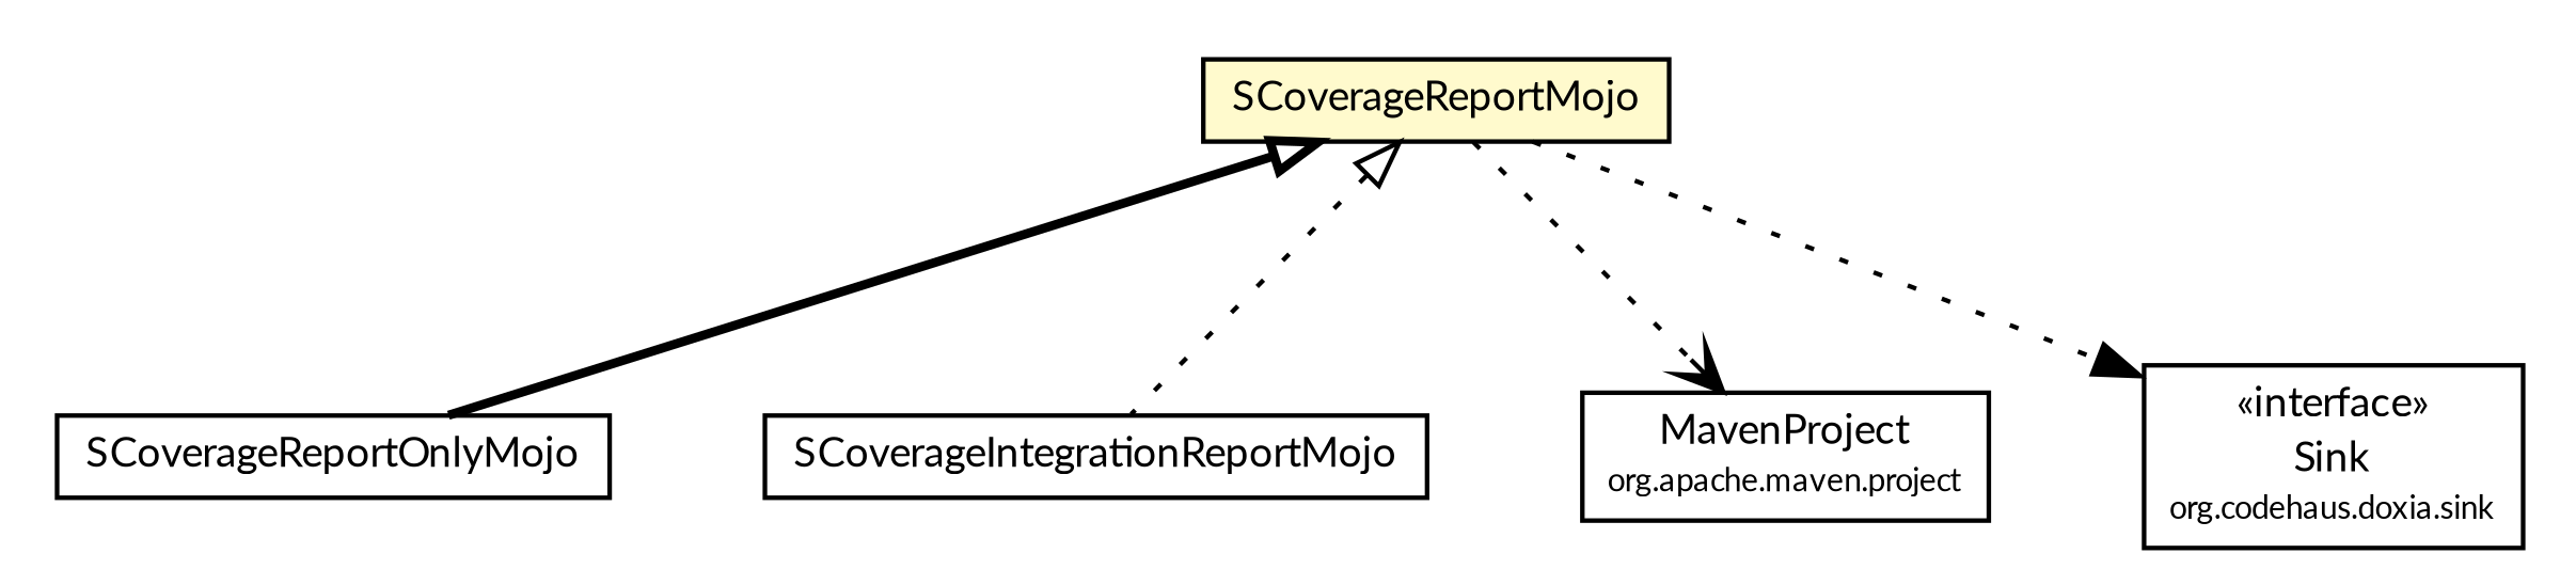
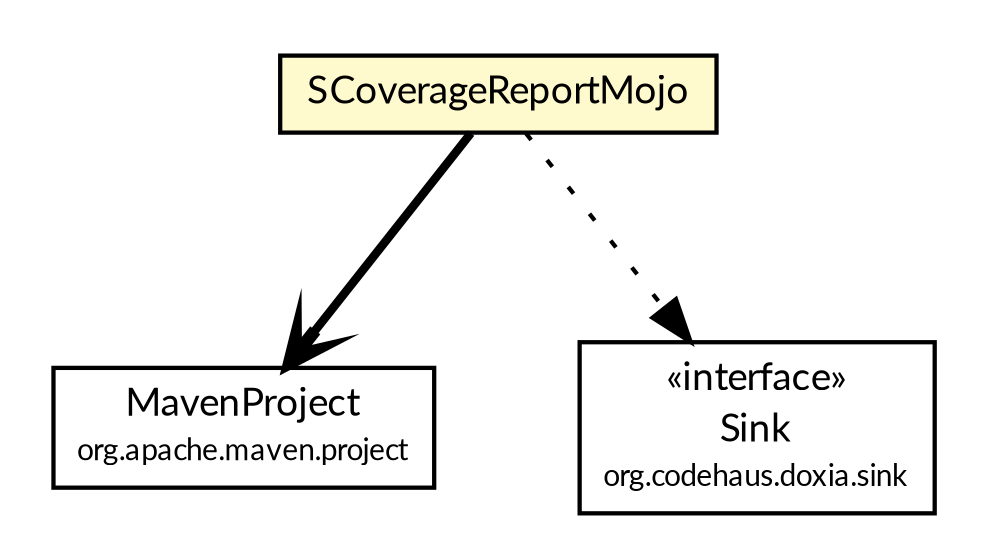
  digraph {
    fontname=Lato
    nodesep=0.25
    ranksep=0.5
    node [fontcolor=black fontname=Lato fontsize=9.0 shape=plaintext]
    edge [fontname=Lato fontsize=10 headport=p labelfontname=arial labelfontsize=10 style=bold tailport=p]
-   n1 [label=<<table title="org.scoverage.plugin.SCoverageReportOnlyMojo" border="0" cellborder="1" cellspacing="0" cellpadding="2" port="p" href="./SCoverageReportOnlyMojo.html"> 		<tr><td><table border="0" cellspacing="0" cellpadding="1"> <tr><td align="center" balign="center"> SCoverageReportOnlyMojo </td></tr> 		</table></td></tr> 		</table>>]
    n2 [label=<<table title="org.scoverage.plugin.SCoverageReportMojo" border="0" cellborder="1" cellspacing="0" cellpadding="2" port="p" bgcolor="lemonChiffon" href="./SCoverageReportMojo.html"> 		<tr><td><table border="0" cellspacing="0" cellpadding="1"> <tr><td align="center" balign="center"> SCoverageReportMojo </td></tr> 		</table></td></tr> 		</table>>]
-   n3 [label=<<table title="org.scoverage.plugin.SCoverageIntegrationReportMojo" border="0" cellborder="1" cellspacing="0" cellpadding="2" port="p" href="./SCoverageIntegrationReportMojo.html"> 		<tr><td><table border="0" cellspacing="0" cellpadding="1"> <tr><td align="center" balign="center"> SCoverageIntegrationReportMojo </td></tr> 		</table></td></tr> 		</table>>]
    n4 [label=<<table title="org.apache.maven.project.MavenProject" border="0" cellborder="1" cellspacing="0" cellpadding="2" port="p"> 		<tr><td><table border="0" cellspacing="0" cellpadding="1"> <tr><td align="center" balign="center"> MavenProject </td></tr> <tr><td align="center" balign="center"><font point-size="7.0"> org.apache.maven.project </font></td></tr> 		</table></td></tr> 		</table>>]
    n5 [label=<<table title="org.codehaus.doxia.sink.Sink" border="0" cellborder="1" cellspacing="0" cellpadding="2" port="p" href="http://maven.apache.org/doxia/doxia/apidocs/org/codehaus/doxia/sink/Sink.html"> 		<tr><td><table border="0" cellspacing="0" cellpadding="1"> <tr><td align="center" balign="center"> &#171;interface&#187; </td></tr> <tr><td align="center" balign="center"> Sink </td></tr> <tr><td align="center" balign="center"><font point-size="7.0"> org.codehaus.doxia.sink </font></td></tr> 		</table></td></tr> 		</table>>]
-   n2 -> n1 [arrowtail=empty dir=back]
-   n2 -> n3 [arrowtail=empty dir=back style=dotted]
-   n2 -> n4 [arrowhead=open color=black fontcolor=black fontsize=10.0 style=dotted]
+   n2 -> n4 [arrowhead=open color=black fontcolor=black fontsize=10.0]
    n2 -> n5 [arrowhead=normal color=black fontcolor=black fontsize=10.0 style=dotted]
  }
